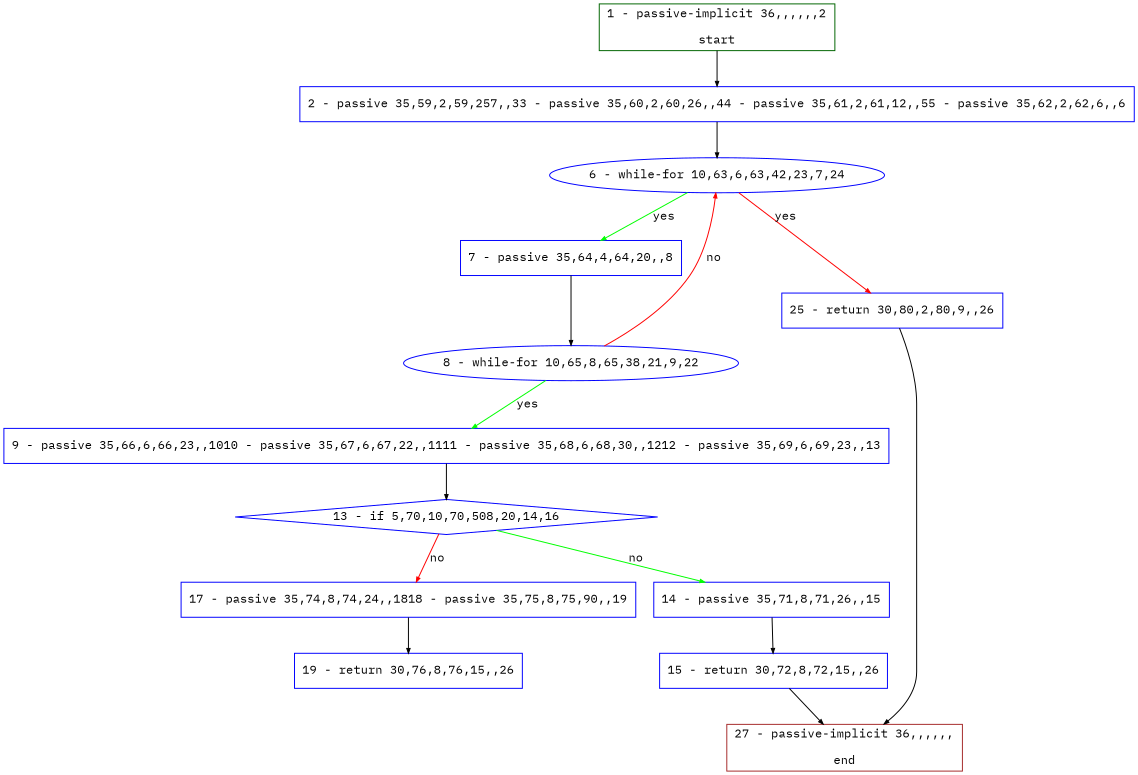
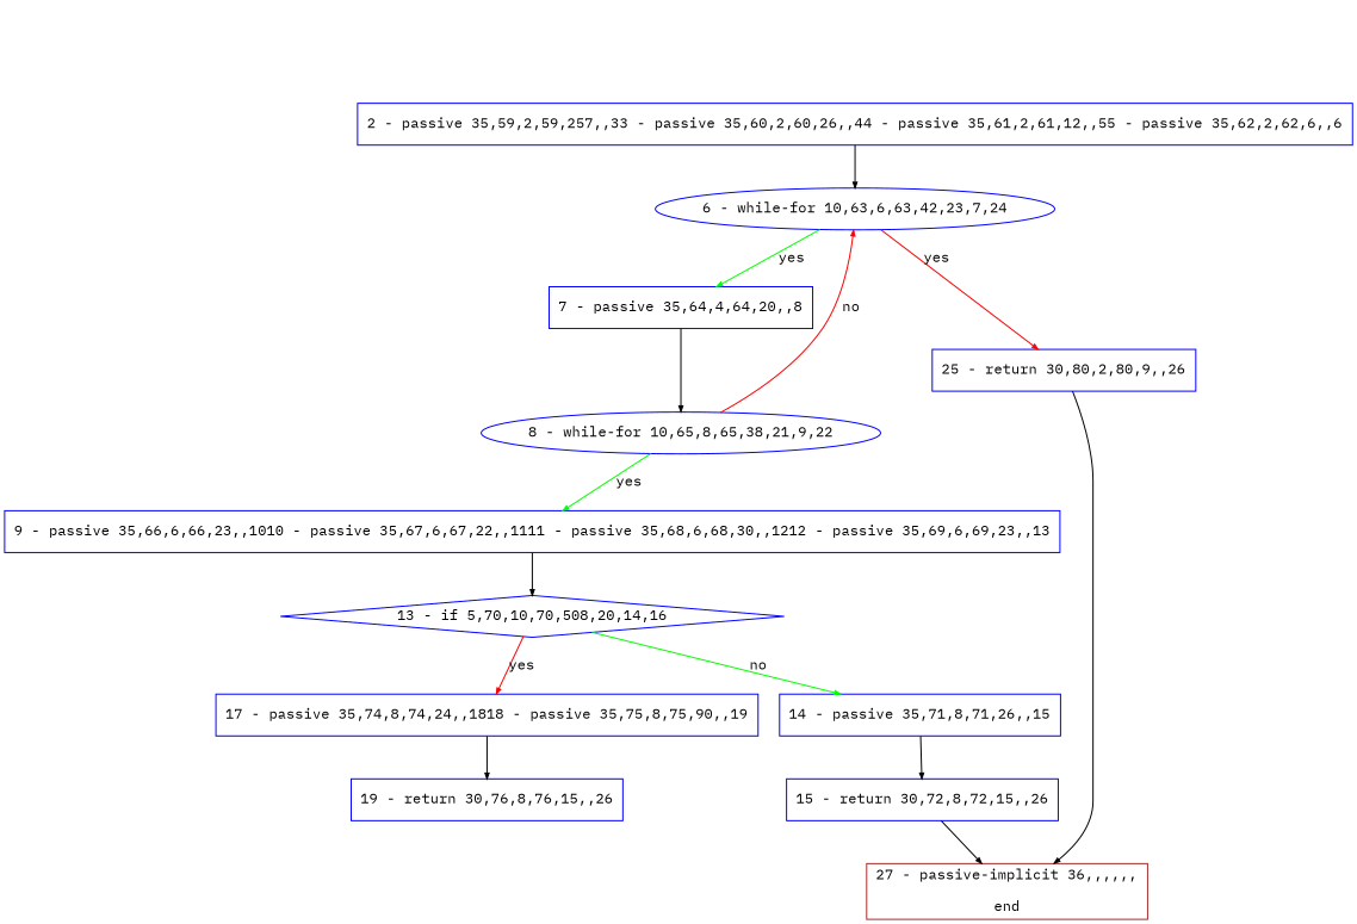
  digraph {
    bgcolor=white
    compound=true
    fillcolor="#FFFFCC"
    fontname="IBM Plex Mono"
    fontsize=12
    pack=true
    packmode=clust
    style="rounded,filled"
    node [color="#0000ff" compound=true fillcolor="#ffffff" fixedsize=false fontname="IBM Plex Mono" fontsize=12 node_initialized=no shape=box style=filled]
    edge [arrowhead=normal arrowsize=0.5 arrowtail=none color="#000000" compound=true dir=forward fontcolor=black fontname="IBM Plex Mono" fontsize=12]
    n1 [label="2 - passive 35,59,2,59,257,,33 - passive 35,60,2,60,26,,44 - passive 35,61,2,61,12,,55 - passive 35,62,2,62,6,,6"]
    n2 [label="6 - while-for 10,63,6,63,42,23,7,24" shape=oval]
    n3 [label="7 - passive 35,64,4,64,20,,8"]
    n4 [label="25 - return 30,80,2,80,9,,26"]
-   n5 [color="#006400" label="1 - passive-implicit 36,,,,,,2\n\nstart"]
    n6 [label="8 - while-for 10,65,8,65,38,21,9,22" shape=oval]
    n7 [color="#a52a2a" label="27 - passive-implicit 36,,,,,,\n\nend"]
    n8 [label="9 - passive 35,66,6,66,23,,1010 - passive 35,67,6,67,22,,1111 - passive 35,68,6,68,30,,1212 - passive 35,69,6,69,23,,13"]
    n9 [label="13 - if 5,70,10,70,508,20,14,16" shape=diamond]
    n10 [label="14 - passive 35,71,8,71,26,,15"]
    n11 [label="17 - passive 35,74,8,74,24,,1818 - passive 35,75,8,75,90,,19"]
    n12 [label="15 - return 30,72,8,72,15,,26"]
    n13 [label="19 - return 30,76,8,76,15,,26"]
    n1 -> n2
    n2 -> n3 [color="#00ff00" label=yes]
    n2 -> n4 [color="#ff0000" label=yes]
    n3 -> n6
    n4 -> n7
-   n5 -> n1
    n6 -> n2 [color="#ff0000" label=no]
    n6 -> n8 [color="#00ff00" label=yes]
    n8 -> n9
    n9 -> n10 [color="#00ff00" label=no]
-   n9 -> n11 [color="#ff0000" label=no]
+   n9 -> n11 [color="#ff0000" label=yes]
    n10 -> n12
    n11 -> n13
    n12 -> n7
  }
